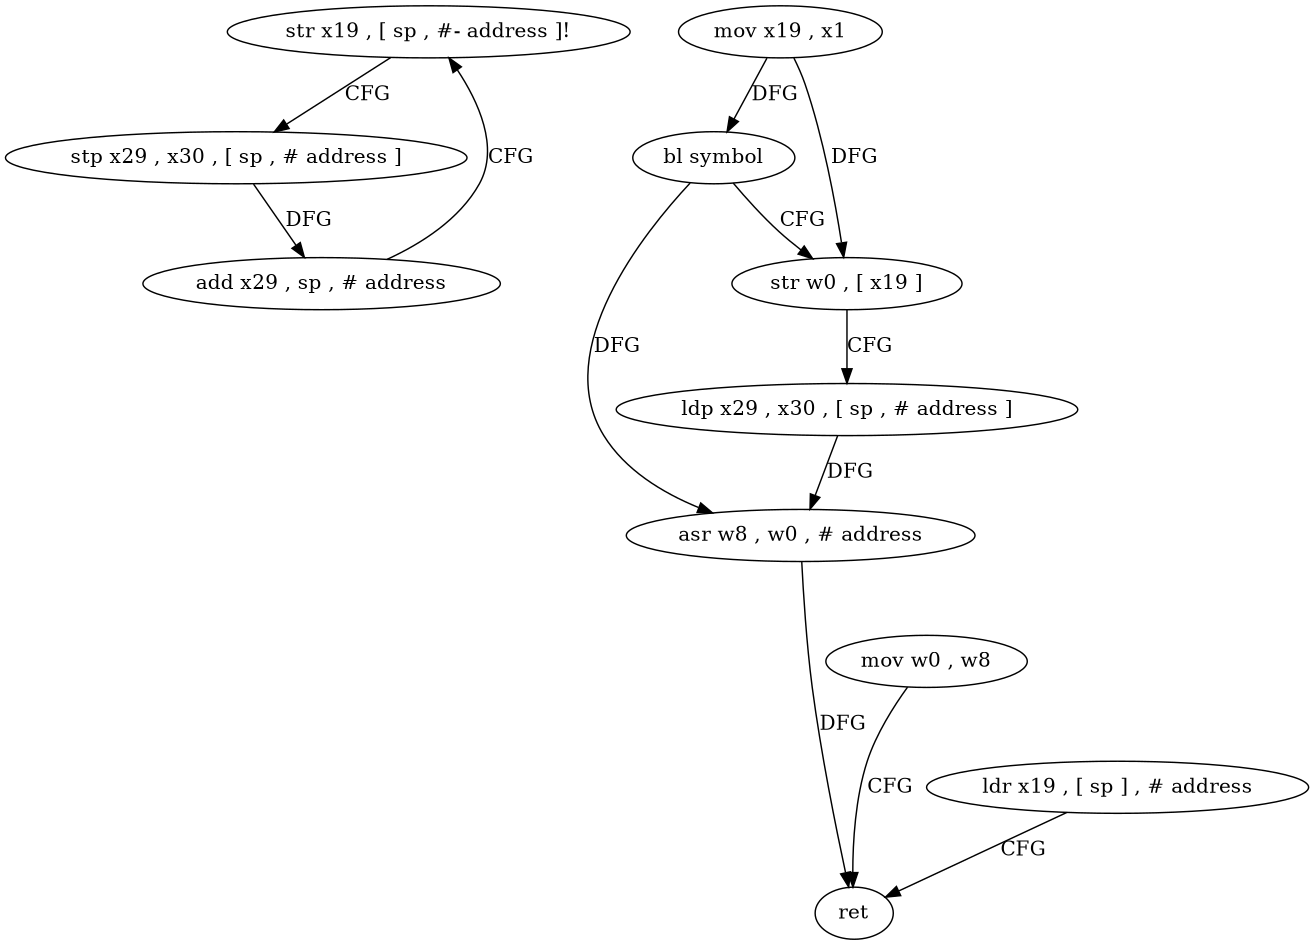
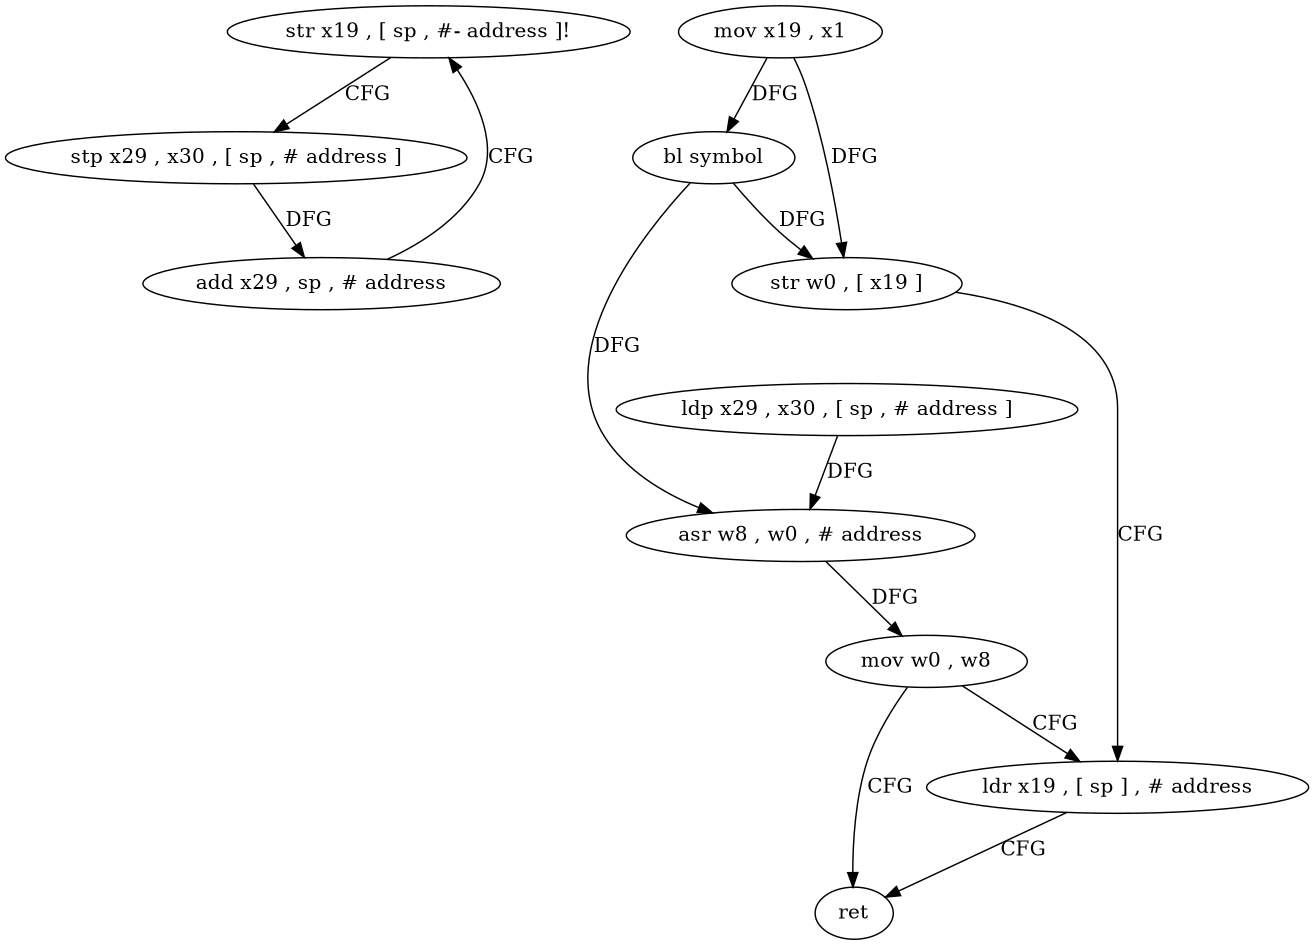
  digraph {
    n1 [label="str x19 , [ sp , #- address ]!"]
    n2 [label="stp x29 , x30 , [ sp , # address ]"]
    n3 [label="add x29 , sp , # address"]
    n4 [label="mov x19 , x1"]
    n5 [label="bl symbol"]
    n6 [label="str w0 , [ x19 ]"]
    n7 [label="asr w8 , w0 , # address"]
    n8 [label="ldp x29 , x30 , [ sp , # address ]"]
    n9 [label="mov w0 , w8"]
    n10 [label="ldr x19 , [ sp ] , # address"]
    n11 [label=ret]
    n1 -> n2 [label=CFG]
    n2 -> n3 [label=DFG]
    n3 -> n1 [label=CFG]
    n4 -> n5 [label=DFG]
    n4 -> n6 [label=DFG]
-   n5 -> n6 [label=CFG]
+   n5 -> n6 [label=DFG]
    n5 -> n7 [label=DFG]
-   n6 -> n8 [label=CFG]
-   n7 -> n11 [label=DFG]
+   n6 -> n10 [label=CFG]
+   n7 -> n9 [label=DFG]
    n8 -> n7 [label=DFG]
+   n9 -> n10 [label=CFG]
    n9 -> n11 [label=CFG]
    n10 -> n11 [label=CFG]
  }
